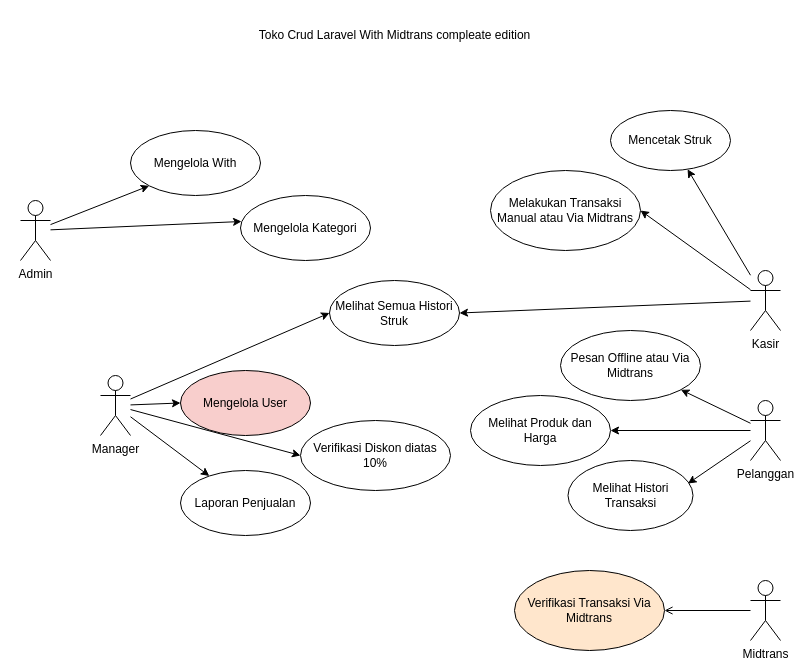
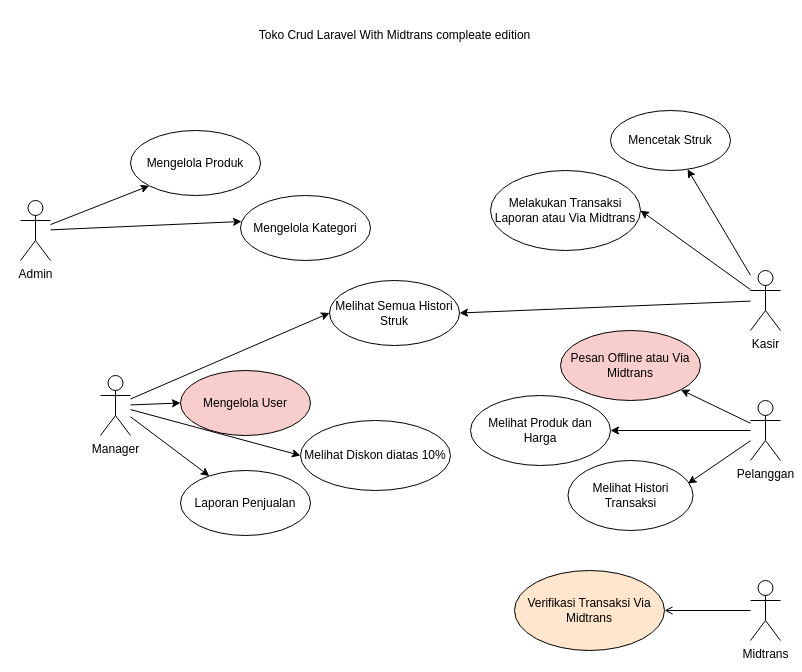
  <mxCell id="0" />
  <mxCell id="1" parent="0" />
  <mxCell id="2" style="edgeStyle=none;rounded=0;orthogonalLoop=1;jettySize=auto;html=1;entryX=0.008;entryY=0.4;entryDx=0;entryDy=0;entryPerimeter=0;" edge="1" parent="1" source="4" target="25"><mxGeometry relative="1" as="geometry"><mxPoint x="210" y="250" as="targetPoint" /></mxGeometry></mxCell>
  <mxCell id="3" style="edgeStyle=none;rounded=0;orthogonalLoop=1;jettySize=auto;html=1;entryX=0;entryY=1;entryDx=0;entryDy=0;" edge="1" parent="1" source="4" target="21"><mxGeometry relative="1" as="geometry" /></mxCell>
  <mxCell id="4" value="Admin" style="shape=umlActor;verticalLabelPosition=bottom;verticalAlign=top;html=1;" vertex="1" parent="1"><mxGeometry x="20" y="200" width="30" height="60" as="geometry" /></mxCell>
  <mxCell id="5" style="rounded=0;orthogonalLoop=1;jettySize=auto;html=1;" edge="1" parent="1" source="7" target="19"><mxGeometry relative="1" as="geometry" /></mxCell>
  <mxCell id="6" style="edgeStyle=none;rounded=0;orthogonalLoop=1;jettySize=auto;html=1;entryX=1;entryY=0.5;entryDx=0;entryDy=0;" edge="1" parent="1" source="7" target="23"><mxGeometry relative="1" as="geometry" /></mxCell>
  <mxCell id="7" value="Kasir" style="shape=umlActor;verticalLabelPosition=bottom;verticalAlign=top;html=1;" vertex="1" parent="1"><mxGeometry x="750" y="270" width="30" height="60" as="geometry" /></mxCell>
  <mxCell id="8" style="edgeStyle=none;rounded=0;orthogonalLoop=1;jettySize=auto;html=1;" edge="1" parent="1" source="11" target="22"><mxGeometry relative="1" as="geometry" /></mxCell>
  <mxCell id="9" style="edgeStyle=none;rounded=0;orthogonalLoop=1;jettySize=auto;html=1;entryX=0;entryY=0.5;entryDx=0;entryDy=0;" edge="1" parent="1" source="11" target="24"><mxGeometry relative="1" as="geometry" /></mxCell>
  <mxCell id="10" style="edgeStyle=none;rounded=0;orthogonalLoop=1;jettySize=auto;html=1;entryX=0;entryY=0.5;entryDx=0;entryDy=0;" edge="1" parent="1" source="11" target="27"><mxGeometry relative="1" as="geometry" /></mxCell>
  <mxCell id="11" value="Manager" style="shape=umlActor;verticalLabelPosition=bottom;verticalAlign=top;html=1;" vertex="1" parent="1"><mxGeometry x="100" y="375" width="30" height="60" as="geometry" /></mxCell>
  <mxCell id="12" style="edgeStyle=none;rounded=0;orthogonalLoop=1;jettySize=auto;html=1;" edge="1" parent="1" source="14" target="28"><mxGeometry relative="1" as="geometry" /></mxCell>
  <mxCell id="13" style="edgeStyle=none;rounded=0;orthogonalLoop=1;jettySize=auto;html=1;entryX=1;entryY=0.5;entryDx=0;entryDy=0;" edge="1" parent="1" source="14" target="29"><mxGeometry relative="1" as="geometry" /></mxCell>
  <mxCell id="14" value="Pelanggan" style="shape=umlActor;verticalLabelPosition=bottom;verticalAlign=top;html=1;" vertex="1" parent="1"><mxGeometry x="750" y="400" width="30" height="60" as="geometry" /></mxCell>
  <mxCell id="15" style="edgeStyle=none;rounded=0;orthogonalLoop=1;jettySize=auto;html=1;entryX=1;entryY=0.5;entryDx=0;entryDy=0;endArrow=open;" edge="1" parent="1" source="16" target="32"><mxGeometry relative="1" as="geometry" /></mxCell>
  <mxCell id="16" value="Midtrans" style="shape=umlActor;verticalLabelPosition=bottom;verticalAlign=top;html=1;" vertex="1" parent="1"><mxGeometry x="750" y="580" width="30" height="60" as="geometry" /></mxCell>
  <mxCell id="17" style="rounded=0;orthogonalLoop=1;jettySize=auto;html=1;entryX=1;entryY=0.5;entryDx=0;entryDy=0;" edge="1" parent="1" source="7" target="20"><mxGeometry relative="1" as="geometry"><mxPoint x="459" y="322.5" as="targetPoint" /></mxGeometry></mxCell>
  <mxCell id="18" style="rounded=0;orthogonalLoop=1;jettySize=auto;html=1;entryX=0;entryY=0.5;entryDx=0;entryDy=0;" edge="1" parent="1" source="11" target="20"><mxGeometry relative="1" as="geometry"><mxPoint x="290" y="345" as="targetPoint" /></mxGeometry></mxCell>
  <mxCell id="19" value="Mencetak Struk" style="ellipse;whiteSpace=wrap;html=1;" vertex="1" parent="1"><mxGeometry x="610" y="110" width="120" height="60" as="geometry" /></mxCell>
  <mxCell id="20" value="Melihat Semua Histori Struk" style="ellipse;whiteSpace=wrap;html=1;" vertex="1" parent="1"><mxGeometry x="329" y="280" width="130" height="65" as="geometry" /></mxCell>
- <mxCell id="21" value="Mengelola With" style="ellipse;whiteSpace=wrap;html=1;" vertex="1" parent="1"><mxGeometry x="130" y="130" width="130" height="65" as="geometry" /></mxCell>
+ <mxCell id="21" value="Mengelola Produk" style="ellipse;whiteSpace=wrap;html=1;" vertex="1" parent="1"><mxGeometry x="130" y="130" width="130" height="65" as="geometry" /></mxCell>
  <mxCell id="22" value="Laporan Penjualan" style="ellipse;whiteSpace=wrap;html=1;" vertex="1" parent="1"><mxGeometry x="180" y="470" width="130" height="65" as="geometry" /></mxCell>
- <mxCell id="23" value="Melakukan Transaksi Manual atau Via Midtrans" style="ellipse;whiteSpace=wrap;html=1;" vertex="1" parent="1"><mxGeometry x="490" y="170" width="150" height="80" as="geometry" /></mxCell>
+ <mxCell id="23" value="Melakukan Transaksi Laporan atau Via Midtrans" style="ellipse;whiteSpace=wrap;html=1;" vertex="1" parent="1"><mxGeometry x="490" y="170" width="150" height="80" as="geometry" /></mxCell>
  <mxCell id="24" value="Mengelola User" style="ellipse;whiteSpace=wrap;html=1;fillColor=#f8cecc;" vertex="1" parent="1"><mxGeometry x="180" y="370" width="130" height="65" as="geometry" /></mxCell>
  <mxCell id="25" value="Mengelola Kategori" style="ellipse;whiteSpace=wrap;html=1;" vertex="1" parent="1"><mxGeometry x="240" y="195" width="130" height="65" as="geometry" /></mxCell>
  <mxCell id="26" value="Toko Crud Laravel With Midtrans compleate edition" style="text;html=1;align=center;verticalAlign=middle;resizable=0;points=[];autosize=1;strokeColor=none;fillColor=none;" vertex="1" parent="1"><mxGeometry x="249" y="20" width="290" height="30" as="geometry" /></mxCell>
- <mxCell id="27" value="Verifikasi Diskon diatas 10%" style="ellipse;whiteSpace=wrap;html=1;" vertex="1" parent="1"><mxGeometry x="300" y="420" width="150" height="70" as="geometry" /></mxCell>
- <mxCell id="28" value="Pesan Offline atau Via Midtrans" style="ellipse;whiteSpace=wrap;html=1;" vertex="1" parent="1"><mxGeometry x="560" y="330" width="140" height="70" as="geometry" /></mxCell>
+ <mxCell id="27" value="Melihat Diskon diatas 10%" style="ellipse;whiteSpace=wrap;html=1;" vertex="1" parent="1"><mxGeometry x="300" y="420" width="150" height="70" as="geometry" /></mxCell>
+ <mxCell id="28" value="Pesan Offline atau Via Midtrans" style="ellipse;whiteSpace=wrap;html=1;fillColor=#f8cecc;" vertex="1" parent="1"><mxGeometry x="560" y="330" width="140" height="70" as="geometry" /></mxCell>
  <mxCell id="29" value="Melihat Produk dan Harga" style="ellipse;whiteSpace=wrap;html=1;" vertex="1" parent="1"><mxGeometry x="470" y="395" width="140" height="70" as="geometry" /></mxCell>
  <mxCell id="30" value="Melihat Histori Transaksi" style="ellipse;whiteSpace=wrap;html=1;" vertex="1" parent="1"><mxGeometry x="567.5" y="460" width="125" height="70" as="geometry" /></mxCell>
  <mxCell id="31" style="edgeStyle=none;rounded=0;orthogonalLoop=1;jettySize=auto;html=1;entryX=0.96;entryY=0.329;entryDx=0;entryDy=0;entryPerimeter=0;" edge="1" parent="1" source="14" target="30"><mxGeometry relative="1" as="geometry" /></mxCell>
  <mxCell id="32" value="Verifikasi Transaksi Via Midtrans" style="ellipse;whiteSpace=wrap;html=1;fillColor=#ffe6cc;" vertex="1" parent="1"><mxGeometry x="514" y="570" width="150" height="80" as="geometry" /></mxCell>
